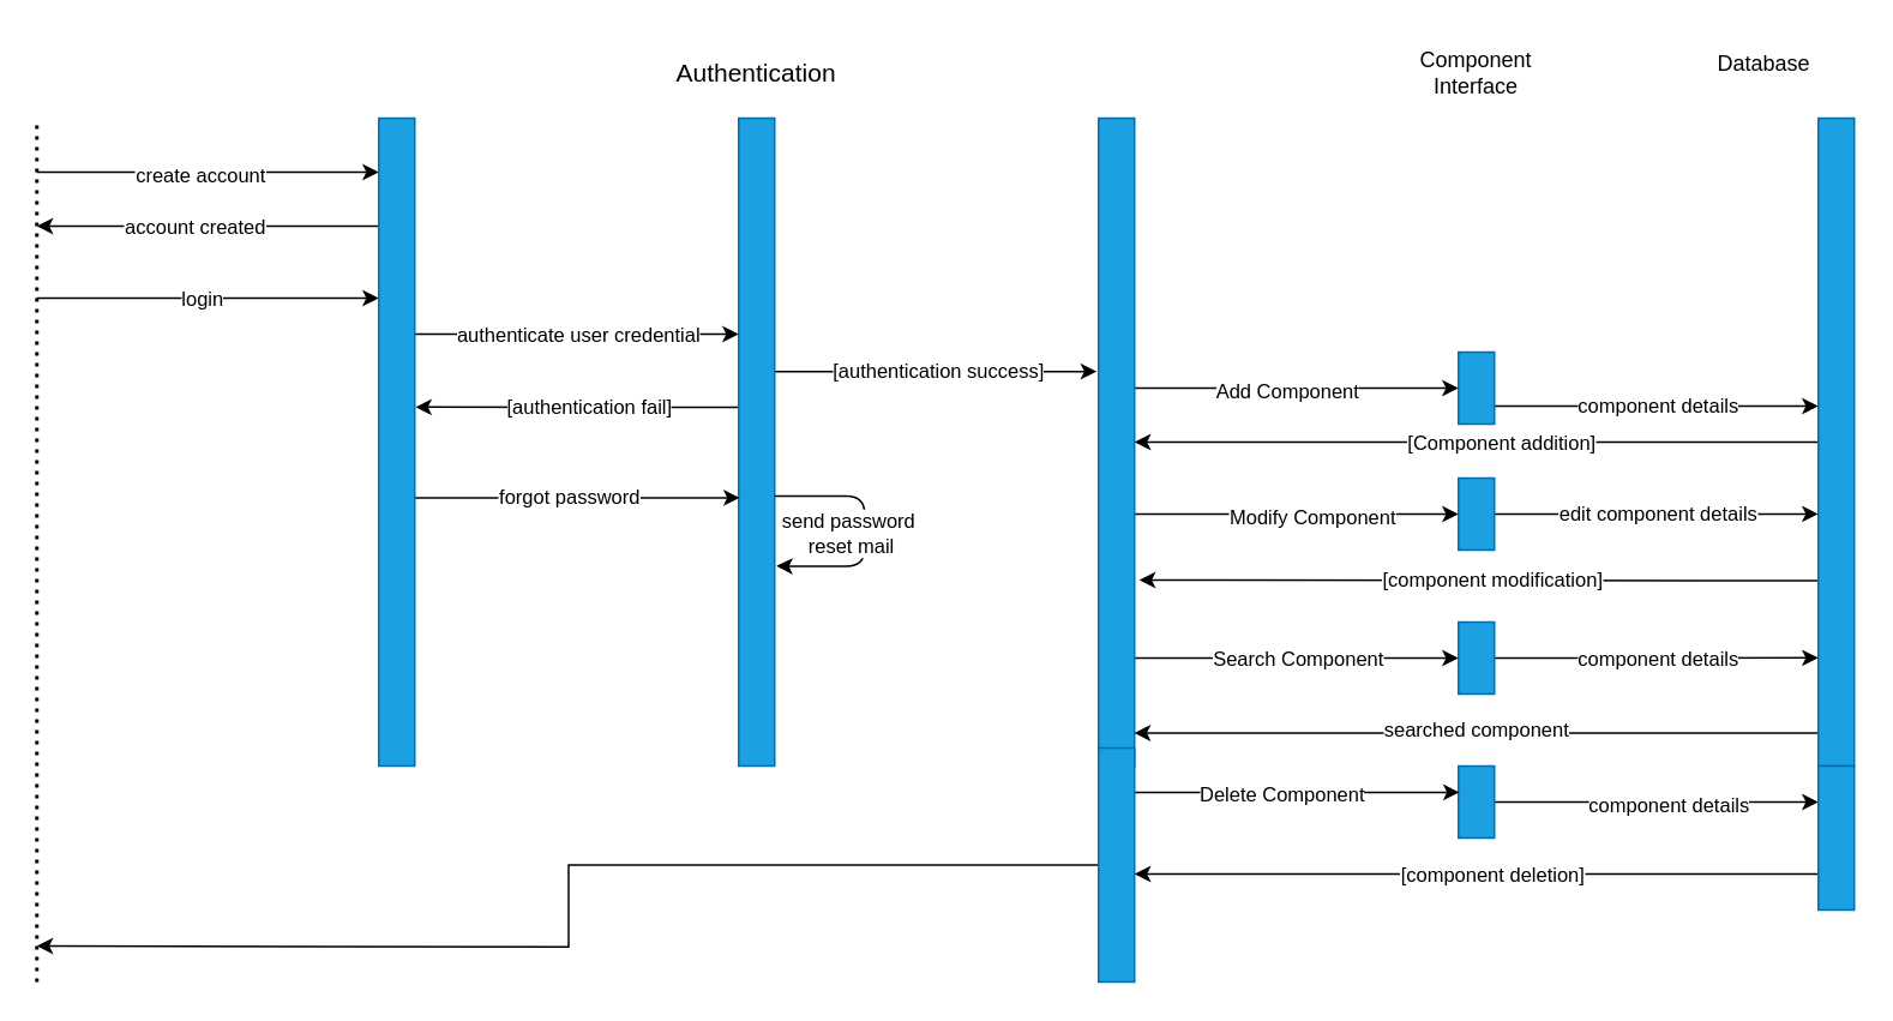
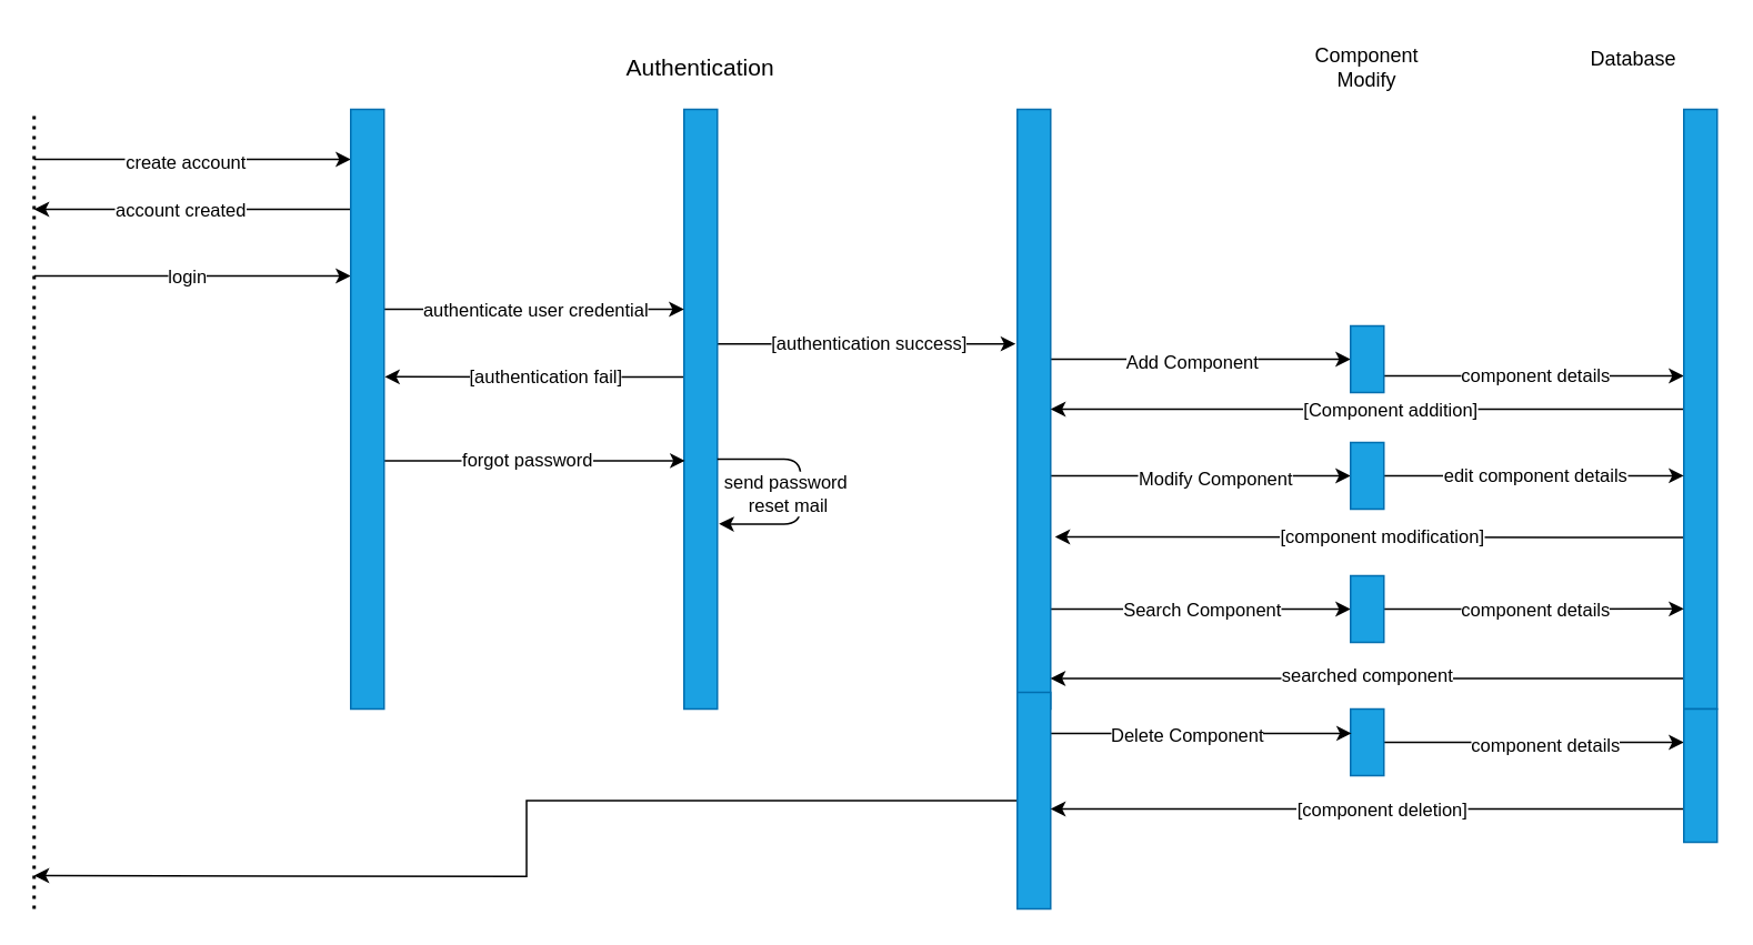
  <mxCell id="0" />
  <mxCell id="1" parent="0" />
  <mxCell id="2" value="" style="endArrow=none;dashed=1;html=1;strokeWidth=2;rounded=0;dashPattern=1 2;" edge="1" parent="1"><mxGeometry width="50" height="50" relative="1" as="geometry"><mxPoint x="20" y="545" as="sourcePoint" /><mxPoint x="20" y="65" as="targetPoint" /></mxGeometry></mxCell>
  <mxCell id="3" value="" style="endArrow=none;dashed=1;html=1;strokeWidth=2;rounded=0;dashPattern=1 2;startArrow=none;" edge="1" parent="1" source="10"><mxGeometry width="50" height="50" relative="1" as="geometry"><mxPoint x="420" y="425" as="sourcePoint" /><mxPoint x="420" y="65" as="targetPoint" /></mxGeometry></mxCell>
  <mxCell id="4" value="&lt;font style=&quot;font-size: 14px;&quot;&gt;Authentication&lt;/font&gt;" style="text;html=1;strokeColor=none;fillColor=none;align=center;verticalAlign=middle;whiteSpace=wrap;rounded=0;" vertex="1" parent="1"><mxGeometry x="390" y="25" width="60" height="30" as="geometry" /></mxCell>
  <mxCell id="5" value="" style="endArrow=none;dashed=1;html=1;strokeWidth=2;rounded=0;dashPattern=1 2;" edge="1" parent="1" target="10"><mxGeometry width="50" height="50" relative="1" as="geometry"><mxPoint x="420" y="425" as="sourcePoint" /><mxPoint x="420" y="65" as="targetPoint" /></mxGeometry></mxCell>
  <mxCell id="6" style="edgeStyle=orthogonalEdgeStyle;rounded=0;orthogonalLoop=1;jettySize=auto;html=1;entryX=1.018;entryY=0.446;entryDx=0;entryDy=0;entryPerimeter=0;" edge="1" parent="1" source="10" target="29"><mxGeometry relative="1" as="geometry"><Array as="points"><mxPoint x="320" y="225" /></Array></mxGeometry></mxCell>
  <mxCell id="7" value="[authentication fail]" style="edgeLabel;html=1;align=center;verticalAlign=middle;resizable=0;points=[];" vertex="1" connectable="0" parent="6"><mxGeometry x="-0.063" relative="1" as="geometry"><mxPoint as="offset" /></mxGeometry></mxCell>
  <mxCell id="8" style="edgeStyle=orthogonalEdgeStyle;rounded=0;orthogonalLoop=1;jettySize=auto;html=1;entryX=-0.048;entryY=0.391;entryDx=0;entryDy=0;entryPerimeter=0;" edge="1" parent="1" source="10" target="18"><mxGeometry relative="1" as="geometry"><Array as="points"><mxPoint x="520" y="205" /></Array></mxGeometry></mxCell>
  <mxCell id="9" value="[authentication success]" style="edgeLabel;html=1;align=center;verticalAlign=middle;resizable=0;points=[];" vertex="1" connectable="0" parent="8"><mxGeometry x="-0.12" relative="1" as="geometry"><mxPoint x="11" as="offset" /></mxGeometry></mxCell>
  <mxCell id="10" value="" style="rounded=0;whiteSpace=wrap;html=1;fillColor=#1ba1e2;fontColor=#ffffff;strokeColor=#006EAF;" vertex="1" parent="1"><mxGeometry x="410" y="65" width="20" height="360" as="geometry" /></mxCell>
  <mxCell id="11" value="" style="endArrow=none;dashed=1;html=1;strokeWidth=2;rounded=0;dashPattern=1 2;" edge="1" parent="1" target="18"><mxGeometry width="50" height="50" relative="1" as="geometry"><mxPoint x="620" y="415" as="sourcePoint" /><mxPoint x="620" y="55" as="targetPoint" /></mxGeometry></mxCell>
  <mxCell id="12" style="edgeStyle=orthogonalEdgeStyle;rounded=0;orthogonalLoop=1;jettySize=auto;html=1;" edge="1" parent="1" source="18"><mxGeometry relative="1" as="geometry"><mxPoint x="810" y="215" as="targetPoint" /><Array as="points"><mxPoint x="810" y="215" /></Array></mxGeometry></mxCell>
  <mxCell id="13" value="Add Component" style="edgeLabel;html=1;align=center;verticalAlign=middle;resizable=0;points=[];" vertex="1" connectable="0" parent="12"><mxGeometry x="-0.067" y="-1" relative="1" as="geometry"><mxPoint as="offset" /></mxGeometry></mxCell>
  <mxCell id="14" style="edgeStyle=orthogonalEdgeStyle;rounded=0;orthogonalLoop=1;jettySize=auto;html=1;entryX=0;entryY=0.5;entryDx=0;entryDy=0;" edge="1" parent="1" source="18" target="46"><mxGeometry relative="1" as="geometry"><Array as="points"><mxPoint x="670" y="285" /><mxPoint x="670" y="285" /></Array></mxGeometry></mxCell>
  <mxCell id="15" value="Modify Component" style="edgeLabel;html=1;align=center;verticalAlign=middle;resizable=0;points=[];" vertex="1" connectable="0" parent="14"><mxGeometry x="0.087" y="-1" relative="1" as="geometry"><mxPoint as="offset" /></mxGeometry></mxCell>
  <mxCell id="16" style="edgeStyle=orthogonalEdgeStyle;rounded=0;orthogonalLoop=1;jettySize=auto;html=1;entryX=0;entryY=0.5;entryDx=0;entryDy=0;" edge="1" parent="1" source="18" target="49"><mxGeometry relative="1" as="geometry"><Array as="points"><mxPoint x="680" y="365" /><mxPoint x="680" y="365" /></Array></mxGeometry></mxCell>
  <mxCell id="17" value="Search Component" style="edgeLabel;html=1;align=center;verticalAlign=middle;resizable=0;points=[];" vertex="1" connectable="0" parent="16"><mxGeometry x="-0.112" y="-1" relative="1" as="geometry"><mxPoint x="10" y="-1" as="offset" /></mxGeometry></mxCell>
  <mxCell id="18" value="" style="rounded=0;whiteSpace=wrap;html=1;fillColor=#1ba1e2;fontColor=#ffffff;strokeColor=#006EAF;" vertex="1" parent="1"><mxGeometry x="610" y="65" width="20" height="360" as="geometry" /></mxCell>
  <mxCell id="19" style="edgeStyle=orthogonalEdgeStyle;rounded=1;orthogonalLoop=1;jettySize=auto;html=1;endArrow=none;endFill=0;startArrow=classic;startFill=1;" edge="1" parent="1" source="29"><mxGeometry relative="1" as="geometry"><mxPoint x="20" y="95" as="targetPoint" /><Array as="points"><mxPoint x="180" y="95" /><mxPoint x="180" y="95" /></Array></mxGeometry></mxCell>
  <mxCell id="20" value="create account" style="edgeLabel;html=1;align=center;verticalAlign=middle;resizable=0;points=[];" vertex="1" connectable="0" parent="19"><mxGeometry x="0.095" y="1" relative="1" as="geometry"><mxPoint x="4" as="offset" /></mxGeometry></mxCell>
  <mxCell id="21" style="edgeStyle=orthogonalEdgeStyle;rounded=0;orthogonalLoop=1;jettySize=auto;html=1;" edge="1" parent="1" source="29"><mxGeometry relative="1" as="geometry"><mxPoint x="20" y="125" as="targetPoint" /><Array as="points"><mxPoint x="170" y="125" /><mxPoint x="170" y="125" /></Array></mxGeometry></mxCell>
  <mxCell id="22" value="account created" style="edgeLabel;html=1;align=center;verticalAlign=middle;resizable=0;points=[];" vertex="1" connectable="0" parent="21"><mxGeometry x="0.08" relative="1" as="geometry"><mxPoint as="offset" /></mxGeometry></mxCell>
  <mxCell id="23" style="edgeStyle=orthogonalEdgeStyle;rounded=0;orthogonalLoop=1;jettySize=auto;html=1;startArrow=classic;startFill=1;endArrow=none;endFill=0;" edge="1" parent="1" source="29"><mxGeometry relative="1" as="geometry"><mxPoint x="20" y="165" as="targetPoint" /><Array as="points"><mxPoint x="180" y="165" /><mxPoint x="180" y="165" /></Array></mxGeometry></mxCell>
  <mxCell id="24" value="login" style="edgeLabel;html=1;align=center;verticalAlign=middle;resizable=0;points=[];" vertex="1" connectable="0" parent="23"><mxGeometry x="0.037" relative="1" as="geometry"><mxPoint as="offset" /></mxGeometry></mxCell>
  <mxCell id="25" style="edgeStyle=orthogonalEdgeStyle;rounded=0;orthogonalLoop=1;jettySize=auto;html=1;" edge="1" parent="1" source="29" target="10"><mxGeometry relative="1" as="geometry"><Array as="points"><mxPoint x="330" y="185" /><mxPoint x="330" y="185" /></Array></mxGeometry></mxCell>
  <mxCell id="26" value="authenticate user credential" style="edgeLabel;html=1;align=center;verticalAlign=middle;resizable=0;points=[];" vertex="1" connectable="0" parent="25"><mxGeometry x="0.082" relative="1" as="geometry"><mxPoint x="-7" as="offset" /></mxGeometry></mxCell>
  <mxCell id="27" style="edgeStyle=orthogonalEdgeStyle;rounded=0;orthogonalLoop=1;jettySize=auto;html=1;entryX=0.03;entryY=0.586;entryDx=0;entryDy=0;entryPerimeter=0;" edge="1" parent="1" source="29" target="10"><mxGeometry relative="1" as="geometry"><Array as="points"><mxPoint x="411" y="275" /></Array></mxGeometry></mxCell>
  <mxCell id="28" value="forgot password" style="edgeLabel;html=1;align=center;verticalAlign=middle;resizable=0;points=[];" vertex="1" connectable="0" parent="27"><mxGeometry x="-0.064" relative="1" as="geometry"><mxPoint as="offset" /></mxGeometry></mxCell>
  <mxCell id="29" value="" style="rounded=0;whiteSpace=wrap;html=1;fillColor=#1ba1e2;fontColor=#ffffff;strokeColor=#006EAF;" vertex="1" parent="1"><mxGeometry x="210" y="65" width="20" height="360" as="geometry" /></mxCell>
  <mxCell id="30" style="edgeStyle=orthogonalEdgeStyle;rounded=1;orthogonalLoop=1;jettySize=auto;html=1;entryX=1.05;entryY=0.691;entryDx=0;entryDy=0;entryPerimeter=0;" edge="1" parent="1" source="10" target="10"><mxGeometry relative="1" as="geometry"><Array as="points"><mxPoint x="480" y="275" /><mxPoint x="480" y="314" /><mxPoint x="440" y="314" /></Array></mxGeometry></mxCell>
  <mxCell id="31" value="&lt;div&gt;send password&lt;/div&gt;&lt;div&gt;&amp;nbsp;reset mail&lt;/div&gt;" style="edgeLabel;html=1;align=center;verticalAlign=middle;resizable=0;points=[];" vertex="1" connectable="0" parent="30"><mxGeometry x="-0.047" relative="1" as="geometry"><mxPoint x="-10" y="4" as="offset" /></mxGeometry></mxCell>
  <mxCell id="32" style="edgeStyle=orthogonalEdgeStyle;rounded=0;orthogonalLoop=1;jettySize=auto;html=1;entryX=1;entryY=0.5;entryDx=0;entryDy=0;exitX=0;exitY=0.5;exitDx=0;exitDy=0;" edge="1" parent="1" source="42" target="18"><mxGeometry relative="1" as="geometry" /></mxCell>
  <mxCell id="33" value="[Component addition]" style="edgeLabel;html=1;align=center;verticalAlign=middle;resizable=0;points=[];" vertex="1" connectable="0" parent="32"><mxGeometry x="-0.124" relative="1" as="geometry"><mxPoint x="-11" as="offset" /></mxGeometry></mxCell>
  <mxCell id="34" style="edgeStyle=orthogonalEdgeStyle;rounded=0;orthogonalLoop=1;jettySize=auto;html=1;" edge="1" parent="1" source="36"><mxGeometry relative="1" as="geometry"><mxPoint x="1010" y="225" as="targetPoint" /><Array as="points"><mxPoint x="1010" y="225" /></Array></mxGeometry></mxCell>
  <mxCell id="35" value="component details" style="edgeLabel;html=1;align=center;verticalAlign=middle;resizable=0;points=[];" vertex="1" connectable="0" parent="34"><mxGeometry x="0.033" y="1" relative="1" as="geometry"><mxPoint x="-3" as="offset" /></mxGeometry></mxCell>
  <mxCell id="36" value="" style="rounded=0;whiteSpace=wrap;html=1;fillColor=#1ba1e2;fontColor=#ffffff;strokeColor=#006EAF;" vertex="1" parent="1"><mxGeometry x="810" y="195" width="20" height="40" as="geometry" /></mxCell>
- <mxCell id="37" value="&lt;div&gt;Component&lt;/div&gt;&lt;div&gt;Interface&lt;br&gt;&lt;/div&gt;" style="text;html=1;strokeColor=none;fillColor=none;align=center;verticalAlign=middle;whiteSpace=wrap;rounded=0;" vertex="1" parent="1"><mxGeometry x="790" y="25" width="60" height="30" as="geometry" /></mxCell>
+ <mxCell id="37" value="&lt;div&gt;Component&lt;/div&gt;&lt;div&gt;Modify&lt;br&gt;&lt;/div&gt;" style="text;html=1;strokeColor=none;fillColor=none;align=center;verticalAlign=middle;whiteSpace=wrap;rounded=0;" vertex="1" parent="1"><mxGeometry x="790" y="25" width="60" height="30" as="geometry" /></mxCell>
  <mxCell id="38" style="edgeStyle=orthogonalEdgeStyle;rounded=0;orthogonalLoop=1;jettySize=auto;html=1;entryX=1.133;entryY=0.713;entryDx=0;entryDy=0;entryPerimeter=0;" edge="1" parent="1" source="42" target="18"><mxGeometry relative="1" as="geometry"><Array as="points"><mxPoint x="940" y="322" /><mxPoint x="940" y="322" /></Array></mxGeometry></mxCell>
  <mxCell id="39" value="[component modification]" style="edgeLabel;html=1;align=center;verticalAlign=middle;resizable=0;points=[];" vertex="1" connectable="0" parent="38"><mxGeometry x="-0.038" relative="1" as="geometry"><mxPoint as="offset" /></mxGeometry></mxCell>
  <mxCell id="40" style="edgeStyle=orthogonalEdgeStyle;rounded=0;orthogonalLoop=1;jettySize=auto;html=1;entryX=0.995;entryY=0.949;entryDx=0;entryDy=0;entryPerimeter=0;" edge="1" parent="1" source="42" target="18"><mxGeometry relative="1" as="geometry"><Array as="points"><mxPoint x="820" y="407" /></Array></mxGeometry></mxCell>
  <mxCell id="41" value="searched component" style="edgeLabel;html=1;align=center;verticalAlign=middle;resizable=0;points=[];" vertex="1" connectable="0" parent="40"><mxGeometry x="-0.034" y="2" relative="1" as="geometry"><mxPoint x="-7" y="-4" as="offset" /></mxGeometry></mxCell>
  <mxCell id="42" value="" style="rounded=0;whiteSpace=wrap;html=1;fillColor=#1ba1e2;fontColor=#ffffff;strokeColor=#006EAF;" vertex="1" parent="1"><mxGeometry x="1010" y="65" width="20" height="360" as="geometry" /></mxCell>
  <mxCell id="43" value="Database" style="text;html=1;strokeColor=none;fillColor=none;align=center;verticalAlign=middle;whiteSpace=wrap;rounded=0;" vertex="1" parent="1"><mxGeometry x="950" y="20" width="60" height="30" as="geometry" /></mxCell>
  <mxCell id="44" style="edgeStyle=orthogonalEdgeStyle;rounded=0;orthogonalLoop=1;jettySize=auto;html=1;entryX=0;entryY=0.611;entryDx=0;entryDy=0;entryPerimeter=0;" edge="1" parent="1" source="46" target="42"><mxGeometry relative="1" as="geometry" /></mxCell>
  <mxCell id="45" value="edit component details" style="edgeLabel;html=1;align=center;verticalAlign=middle;resizable=0;points=[];" vertex="1" connectable="0" parent="44"><mxGeometry x="0.087" y="-1" relative="1" as="geometry"><mxPoint x="-8" y="-1" as="offset" /></mxGeometry></mxCell>
  <mxCell id="46" value="" style="rounded=0;whiteSpace=wrap;html=1;fillColor=#1ba1e2;fontColor=#ffffff;strokeColor=#006EAF;" vertex="1" parent="1"><mxGeometry x="810" y="265" width="20" height="40" as="geometry" /></mxCell>
  <mxCell id="47" style="edgeStyle=orthogonalEdgeStyle;rounded=0;orthogonalLoop=1;jettySize=auto;html=1;entryX=0;entryY=0.833;entryDx=0;entryDy=0;entryPerimeter=0;" edge="1" parent="1" source="49" target="42"><mxGeometry relative="1" as="geometry" /></mxCell>
  <mxCell id="48" value="component details" style="edgeLabel;html=1;align=center;verticalAlign=middle;resizable=0;points=[];" vertex="1" connectable="0" parent="47"><mxGeometry x="-0.167" y="-1" relative="1" as="geometry"><mxPoint x="15" y="-1" as="offset" /></mxGeometry></mxCell>
  <mxCell id="49" value="" style="rounded=0;whiteSpace=wrap;html=1;fillColor=#1ba1e2;fontColor=#ffffff;strokeColor=#006EAF;" vertex="1" parent="1"><mxGeometry x="810" y="345" width="20" height="40" as="geometry" /></mxCell>
  <mxCell id="50" style="edgeStyle=orthogonalEdgeStyle;rounded=0;orthogonalLoop=1;jettySize=auto;html=1;" edge="1" parent="1" source="52"><mxGeometry relative="1" as="geometry"><mxPoint x="1010" y="445" as="targetPoint" /></mxGeometry></mxCell>
  <mxCell id="51" value="component details" style="edgeLabel;html=1;align=center;verticalAlign=middle;resizable=0;points=[];" vertex="1" connectable="0" parent="50"><mxGeometry x="0.072" y="-1" relative="1" as="geometry"><mxPoint as="offset" /></mxGeometry></mxCell>
  <mxCell id="52" value="" style="rounded=0;whiteSpace=wrap;html=1;fillColor=#1ba1e2;fontColor=#ffffff;strokeColor=#006EAF;" vertex="1" parent="1"><mxGeometry x="810" y="425" width="20" height="40" as="geometry" /></mxCell>
  <mxCell id="53" style="edgeStyle=orthogonalEdgeStyle;rounded=0;orthogonalLoop=1;jettySize=auto;html=1;entryX=0.029;entryY=0.365;entryDx=0;entryDy=0;entryPerimeter=0;" edge="1" parent="1" source="56" target="52"><mxGeometry relative="1" as="geometry"><Array as="points"><mxPoint x="720" y="440" /></Array></mxGeometry></mxCell>
  <mxCell id="54" value="Delete Component" style="edgeLabel;html=1;align=center;verticalAlign=middle;resizable=0;points=[];" vertex="1" connectable="0" parent="53"><mxGeometry x="-0.102" y="-1" relative="1" as="geometry"><mxPoint as="offset" /></mxGeometry></mxCell>
  <mxCell id="55" style="edgeStyle=orthogonalEdgeStyle;rounded=0;orthogonalLoop=1;jettySize=auto;html=1;" edge="1" parent="1" source="56"><mxGeometry relative="1" as="geometry"><mxPoint x="20" y="525" as="targetPoint" /></mxGeometry></mxCell>
  <mxCell id="56" value="" style="rounded=0;whiteSpace=wrap;html=1;fillColor=#1BA1E2;fontColor=#ffffff;strokeColor=#006EAF;" vertex="1" parent="1"><mxGeometry x="610" y="415" width="20" height="130" as="geometry" /></mxCell>
  <mxCell id="57" style="edgeStyle=orthogonalEdgeStyle;rounded=0;orthogonalLoop=1;jettySize=auto;html=1;" edge="1" parent="1" source="59"><mxGeometry relative="1" as="geometry"><mxPoint x="630" y="485" as="targetPoint" /><Array as="points"><mxPoint x="630" y="485" /></Array></mxGeometry></mxCell>
  <mxCell id="58" value="[component deletion]" style="edgeLabel;html=1;align=center;verticalAlign=middle;resizable=0;points=[];" vertex="1" connectable="0" parent="57"><mxGeometry x="-0.044" relative="1" as="geometry"><mxPoint as="offset" /></mxGeometry></mxCell>
  <mxCell id="59" value="" style="rounded=0;whiteSpace=wrap;html=1;fillColor=#1ba1e2;fontColor=#ffffff;strokeColor=#006EAF;" vertex="1" parent="1"><mxGeometry x="1010" y="425" width="20" height="80" as="geometry" /></mxCell>
